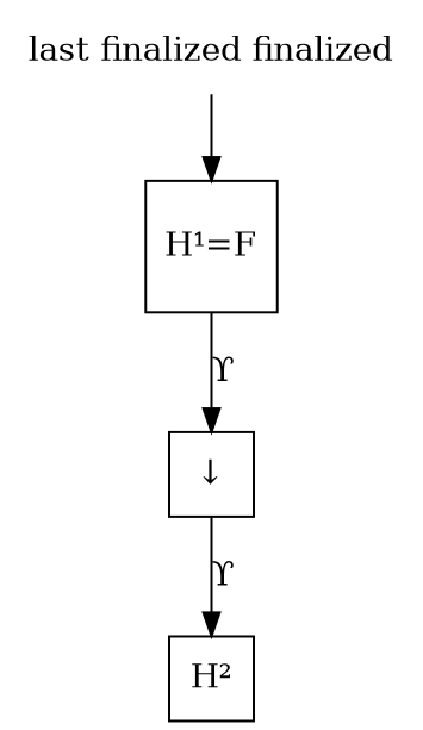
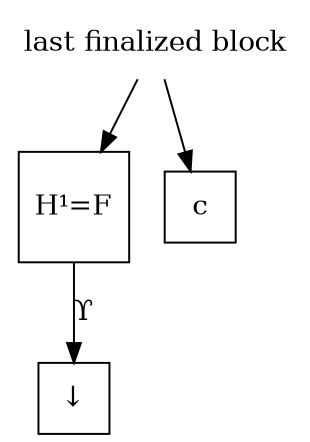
  digraph {
    node [shape=square]
-   n1 [label="H²"]
    n2 [label="H¹=F"]
    n3 [label="↓"]
-   n4 [label="last finalized finalized" shape=none]
+   n4 [label="last finalized block" shape=none]
+   c
    n2 -> n3 [label="ϒ"]
-   n3 -> n1 [label="ϒ"]
    n4 -> n2
+   n4 -> c
  }
